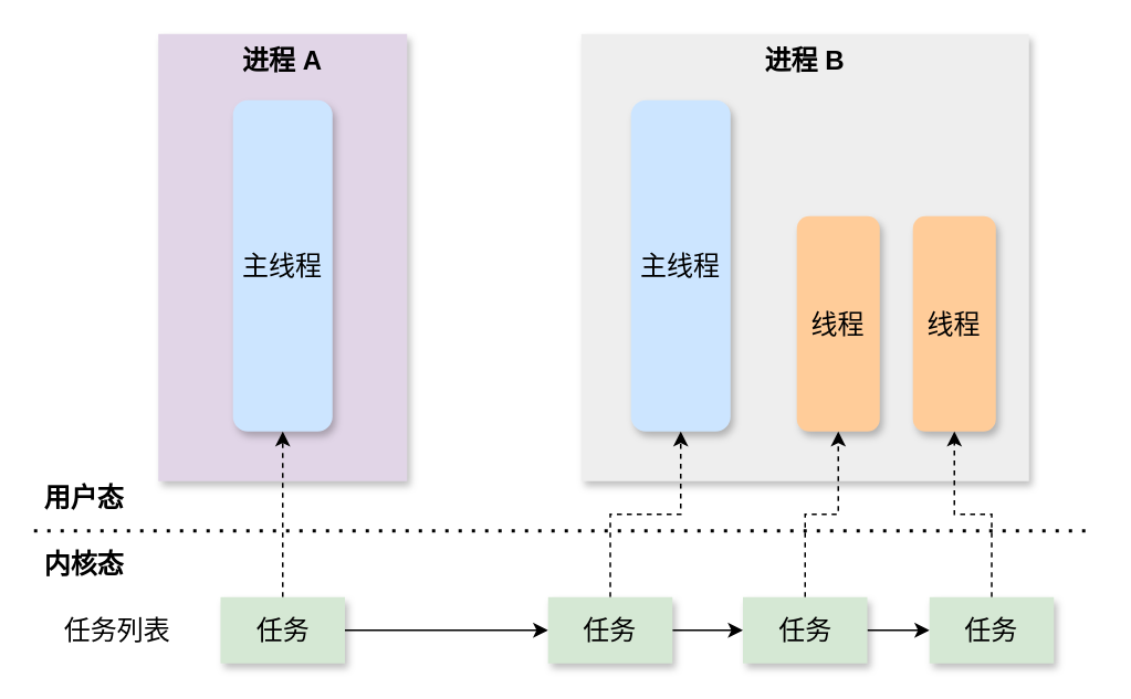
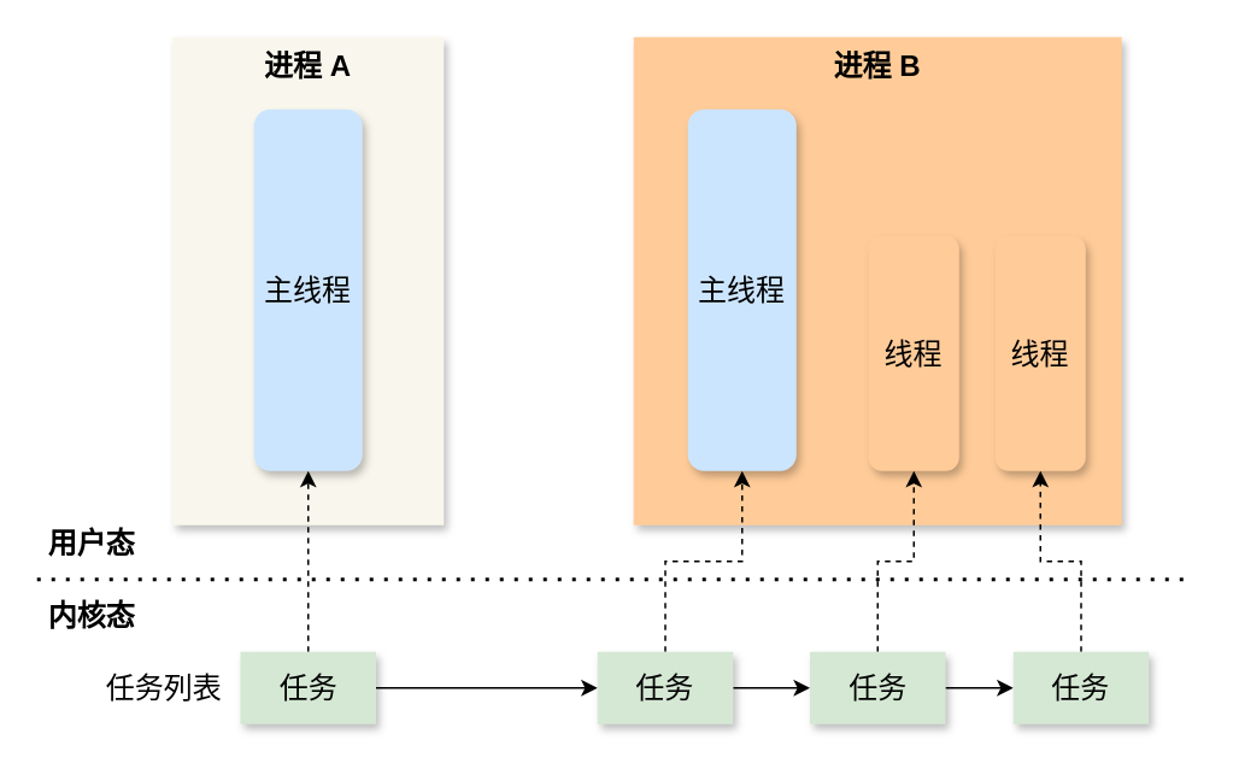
  <mxCell id="0" />
  <mxCell id="1" parent="0" />
- <mxCell id="2" value="进程 B" style="rounded=0;whiteSpace=wrap;html=1;fontSize=16;verticalAlign=top;fontStyle=1;fillColor=#eeeeee;sketch=0;shadow=1;strokeColor=none;" vertex="1" parent="1"><mxGeometry x="350" y="20" width="270" height="270" as="geometry" /></mxCell>
- <mxCell id="3" value="进程 A" style="rounded=0;whiteSpace=wrap;html=1;fontSize=16;verticalAlign=top;fontStyle=1;fillColor=#e1d5e7;sketch=0;shadow=1;strokeColor=none;" vertex="1" parent="1"><mxGeometry x="95" y="20" width="150" height="270" as="geometry" /></mxCell>
+ <mxCell id="2" value="进程 B" style="rounded=0;whiteSpace=wrap;html=1;fontSize=16;verticalAlign=top;fontStyle=1;fillColor=#ffcc99;sketch=0;shadow=1;strokeColor=none;" vertex="1" parent="1"><mxGeometry x="350" y="20" width="270" height="270" as="geometry" /></mxCell>
+ <mxCell id="3" value="进程 A" style="rounded=0;whiteSpace=wrap;html=1;fontSize=16;verticalAlign=top;fontStyle=1;fillColor=#f9f7ed;sketch=0;shadow=1;strokeColor=none;" vertex="1" parent="1"><mxGeometry x="95" y="20" width="150" height="270" as="geometry" /></mxCell>
  <mxCell id="4" value="主线程" style="rounded=1;whiteSpace=wrap;html=1;fontSize=16;fillColor=#cce5ff;shadow=1;strokeColor=none;" vertex="1" parent="1"><mxGeometry x="140" y="60" width="60" height="200" as="geometry" /></mxCell>
  <mxCell id="5" value="主线程" style="rounded=1;whiteSpace=wrap;html=1;fontSize=16;fillColor=#cce5ff;shadow=1;strokeColor=none;" vertex="1" parent="1"><mxGeometry x="380" y="60" width="60" height="200" as="geometry" /></mxCell>
  <mxCell id="6" value="线程" style="rounded=1;whiteSpace=wrap;html=1;fontSize=16;fillColor=#ffcc99;strokeColor=none;shadow=1;" vertex="1" parent="1"><mxGeometry x="480" y="130" width="50" height="130" as="geometry" /></mxCell>
  <mxCell id="7" value="线程" style="rounded=1;whiteSpace=wrap;html=1;fontSize=16;fillColor=#ffcc99;strokeColor=none;shadow=1;" vertex="1" parent="1"><mxGeometry x="550" y="130" width="50" height="130" as="geometry" /></mxCell>
  <mxCell id="8" value="" style="endArrow=none;dashed=1;html=1;dashPattern=1 3;strokeWidth=2;fontSize=16;" edge="1" parent="1"><mxGeometry width="50" height="50" relative="1" as="geometry"><mxPoint x="20" y="320" as="sourcePoint" /><mxPoint x="660" y="320" as="targetPoint" /></mxGeometry></mxCell>
  <mxCell id="9" value="用户态" style="text;html=1;align=center;verticalAlign=middle;resizable=0;points=[];autosize=1;fontSize=16;fontStyle=1" vertex="1" parent="1"><mxGeometry x="20" y="290" width="60" height="20" as="geometry" /></mxCell>
  <mxCell id="10" value="内核态" style="text;html=1;align=center;verticalAlign=middle;resizable=0;points=[];autosize=1;fontSize=16;fontStyle=1" vertex="1" parent="1"><mxGeometry x="20" y="330" width="60" height="20" as="geometry" /></mxCell>
  <mxCell id="11" style="edgeStyle=orthogonalEdgeStyle;rounded=0;orthogonalLoop=1;jettySize=auto;html=1;entryX=0.5;entryY=1;entryDx=0;entryDy=0;fontSize=16;dashed=1;" edge="1" parent="1" source="13" target="4"><mxGeometry relative="1" as="geometry" /></mxCell>
  <mxCell id="12" style="edgeStyle=orthogonalEdgeStyle;rounded=0;orthogonalLoop=1;jettySize=auto;html=1;entryX=0;entryY=0.5;entryDx=0;entryDy=0;fontSize=16;" edge="1" parent="1" source="13" target="16"><mxGeometry relative="1" as="geometry" /></mxCell>
  <mxCell id="13" value="任务" style="rounded=0;whiteSpace=wrap;html=1;fontSize=16;shadow=1;fillColor=#d5e8d4;strokeColor=none;" vertex="1" parent="1"><mxGeometry x="132.5" y="360" width="75" height="40" as="geometry" /></mxCell>
  <mxCell id="14" style="edgeStyle=orthogonalEdgeStyle;rounded=0;orthogonalLoop=1;jettySize=auto;html=1;entryX=0.5;entryY=1;entryDx=0;entryDy=0;fontSize=16;dashed=1;" edge="1" parent="1" source="16" target="5"><mxGeometry relative="1" as="geometry" /></mxCell>
  <mxCell id="15" style="edgeStyle=orthogonalEdgeStyle;rounded=0;orthogonalLoop=1;jettySize=auto;html=1;fontSize=16;" edge="1" parent="1" source="16" target="19"><mxGeometry relative="1" as="geometry" /></mxCell>
  <mxCell id="16" value="任务" style="rounded=0;whiteSpace=wrap;html=1;fontSize=16;shadow=1;fillColor=#d5e8d4;strokeColor=none;" vertex="1" parent="1"><mxGeometry x="330" y="360" width="75" height="40" as="geometry" /></mxCell>
  <mxCell id="17" style="edgeStyle=orthogonalEdgeStyle;rounded=0;orthogonalLoop=1;jettySize=auto;html=1;entryX=0.5;entryY=1;entryDx=0;entryDy=0;fontSize=16;dashed=1;" edge="1" parent="1" source="19" target="6"><mxGeometry relative="1" as="geometry" /></mxCell>
  <mxCell id="18" style="edgeStyle=orthogonalEdgeStyle;rounded=0;orthogonalLoop=1;jettySize=auto;html=1;entryX=0;entryY=0.5;entryDx=0;entryDy=0;fontSize=16;" edge="1" parent="1" source="19" target="21"><mxGeometry relative="1" as="geometry" /></mxCell>
  <mxCell id="19" value="任务" style="rounded=0;whiteSpace=wrap;html=1;fontSize=16;shadow=1;fillColor=#d5e8d4;strokeColor=none;" vertex="1" parent="1"><mxGeometry x="447.5" y="360" width="75" height="40" as="geometry" /></mxCell>
  <mxCell id="20" style="edgeStyle=orthogonalEdgeStyle;rounded=0;orthogonalLoop=1;jettySize=auto;html=1;entryX=0.5;entryY=1;entryDx=0;entryDy=0;fontSize=16;dashed=1;" edge="1" parent="1" source="21" target="7"><mxGeometry relative="1" as="geometry" /></mxCell>
  <mxCell id="21" value="任务" style="rounded=0;whiteSpace=wrap;html=1;fontSize=16;shadow=1;fillColor=#d5e8d4;strokeColor=none;" vertex="1" parent="1"><mxGeometry x="560" y="360" width="75" height="40" as="geometry" /></mxCell>
- <mxCell id="22" value="任务列表" style="text;html=1;align=center;verticalAlign=middle;resizable=0;points=[];autosize=1;fontSize=16;" vertex="1" parent="1"><mxGeometry x="30" y="370" width="80" height="20" as="geometry" /></mxCell>
+ <mxCell id="22" value="任务列表" style="text;html=1;align=center;verticalAlign=middle;resizable=0;points=[];autosize=1;fontSize=16;" vertex="1" parent="1"><mxGeometry x="50" y="370" width="80" height="20" as="geometry" /></mxCell>
